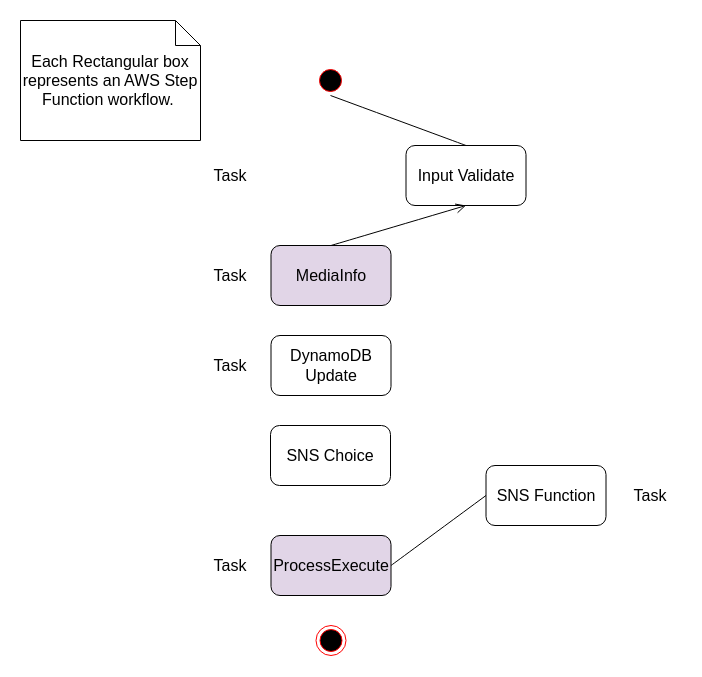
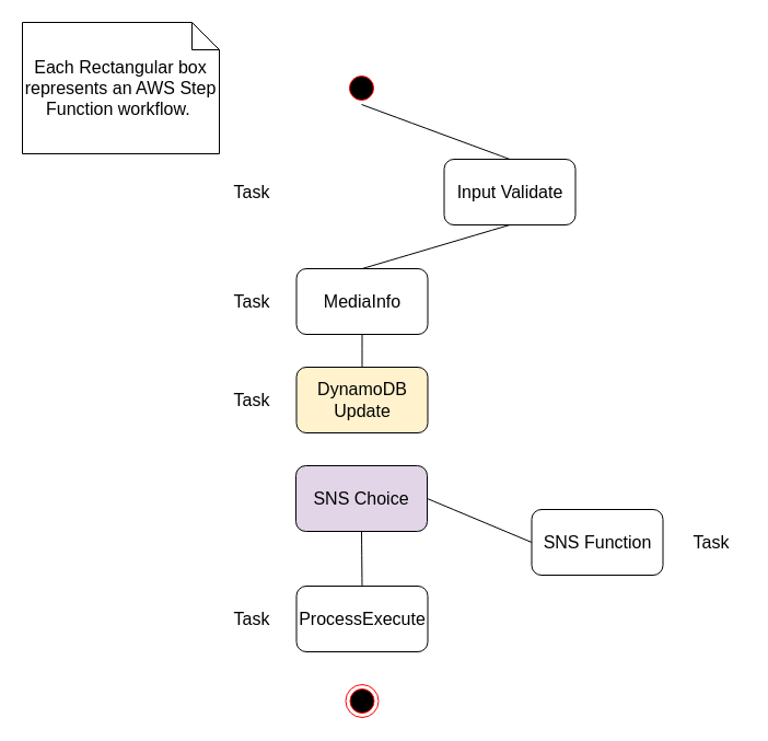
  <mxCell id="0" />
  <mxCell id="1" parent="0" />
  <mxCell id="2" value="Input Validate" style="rounded=1;whiteSpace=wrap;html=1;fontSize=16;" vertex="1" parent="1"><mxGeometry x="405.5" y="145" width="120" height="60" as="geometry" /></mxCell>
- <mxCell id="3" value="MediaInfo" style="rounded=1;whiteSpace=wrap;html=1;fontSize=16;fillColor=#e1d5e7;" vertex="1" parent="1"><mxGeometry x="270.5" y="245" width="120" height="60" as="geometry" /></mxCell>
- <mxCell id="4" value="DynamoDB Update" style="rounded=1;whiteSpace=wrap;html=1;fontSize=16;" vertex="1" parent="1"><mxGeometry x="270.5" y="335" width="120" height="60" as="geometry" /></mxCell>
- <mxCell id="5" value="SNS Choice" style="rounded=1;whiteSpace=wrap;html=1;fontSize=16;" vertex="1" parent="1"><mxGeometry x="270" y="425" width="120" height="60" as="geometry" /></mxCell>
+ <mxCell id="3" value="MediaInfo" style="rounded=1;whiteSpace=wrap;html=1;fontSize=16;" vertex="1" parent="1"><mxGeometry x="270.5" y="245" width="120" height="60" as="geometry" /></mxCell>
+ <mxCell id="4" value="DynamoDB Update" style="rounded=1;whiteSpace=wrap;html=1;fontSize=16;fillColor=#fff2cc;" vertex="1" parent="1"><mxGeometry x="270.5" y="335" width="120" height="60" as="geometry" /></mxCell>
+ <mxCell id="5" value="SNS Choice" style="rounded=1;whiteSpace=wrap;html=1;fontSize=16;fillColor=#e1d5e7;" vertex="1" parent="1"><mxGeometry x="270" y="425" width="120" height="60" as="geometry" /></mxCell>
  <mxCell id="6" value="SNS Function" style="rounded=1;whiteSpace=wrap;html=1;fontSize=16;" vertex="1" parent="1"><mxGeometry x="485.5" y="465" width="120" height="60" as="geometry" /></mxCell>
- <mxCell id="7" value="ProcessExecute" style="rounded=1;whiteSpace=wrap;html=1;fontSize=16;fillColor=#e1d5e7;" vertex="1" parent="1"><mxGeometry x="270.5" y="535" width="120" height="60" as="geometry" /></mxCell>
+ <mxCell id="7" value="ProcessExecute" style="rounded=1;whiteSpace=wrap;html=1;fontSize=16;" vertex="1" parent="1"><mxGeometry x="270.5" y="535" width="120" height="60" as="geometry" /></mxCell>
  <mxCell id="8" value="" style="ellipse;shape=endState;fillColor=#000000;strokeColor=#ff0000" vertex="1" parent="1"><mxGeometry x="315.5" y="625" width="30" height="30" as="geometry" /></mxCell>
- <mxCell id="9" value="" style="endArrow=open;html=1;rounded=0;fontSize=12;startSize=8;endSize=8;curved=1;entryX=0.5;entryY=1;entryDx=0;entryDy=0;exitX=0.5;exitY=0;exitDx=0;exitDy=0;" edge="1" parent="1" source="3" target="2"><mxGeometry width="50" height="50" relative="1" as="geometry"><mxPoint x="365.5" y="335" as="sourcePoint" /><mxPoint x="415.5" y="285" as="targetPoint" /></mxGeometry></mxCell>
- <mxCell id="13" value="" style="endArrow=none;html=1;rounded=0;fontSize=12;startSize=8;endSize=8;curved=1;exitX=1;exitY=0.5;exitDx=0;exitDy=0;entryX=0;entryY=0.5;entryDx=0;entryDy=0;" edge="1" parent="1" source="7" target="6"><mxGeometry width="50" height="50" relative="1" as="geometry"><mxPoint x="365.5" y="435" as="sourcePoint" /><mxPoint x="415.5" y="385" as="targetPoint" /></mxGeometry></mxCell>
+ <mxCell id="9" value="" style="endArrow=none;html=1;rounded=0;fontSize=12;startSize=8;endSize=8;curved=1;entryX=0.5;entryY=1;entryDx=0;entryDy=0;exitX=0.5;exitY=0;exitDx=0;exitDy=0;" edge="1" parent="1" source="3" target="2"><mxGeometry width="50" height="50" relative="1" as="geometry"><mxPoint x="365.5" y="335" as="sourcePoint" /><mxPoint x="415.5" y="285" as="targetPoint" /></mxGeometry></mxCell>
+ <mxCell id="10" value="" style="endArrow=none;html=1;rounded=0;fontSize=12;startSize=8;endSize=8;curved=1;entryX=0.5;entryY=1;entryDx=0;entryDy=0;" edge="1" parent="1" source="4" target="3"><mxGeometry width="50" height="50" relative="1" as="geometry"><mxPoint x="365.5" y="335" as="sourcePoint" /><mxPoint x="415.5" y="285" as="targetPoint" /></mxGeometry></mxCell>
+ <mxCell id="11" value="" style="endArrow=none;html=1;rounded=0;fontSize=12;startSize=8;endSize=8;curved=1;entryX=0.5;entryY=1;entryDx=0;entryDy=0;exitX=0.5;exitY=0;exitDx=0;exitDy=0;" edge="1" parent="1" source="7" target="5"><mxGeometry width="50" height="50" relative="1" as="geometry"><mxPoint x="365.5" y="435" as="sourcePoint" /><mxPoint x="415.5" y="385" as="targetPoint" /></mxGeometry></mxCell>
+ <mxCell id="12" value="" style="endArrow=none;html=1;rounded=0;fontSize=12;startSize=8;endSize=8;curved=1;exitX=1;exitY=0.5;exitDx=0;exitDy=0;entryX=0;entryY=0.5;entryDx=0;entryDy=0;" edge="1" parent="1" source="5" target="6"><mxGeometry width="50" height="50" relative="1" as="geometry"><mxPoint x="365.5" y="435" as="sourcePoint" /><mxPoint x="415.5" y="385" as="targetPoint" /></mxGeometry></mxCell>
  <mxCell id="14" value="" style="endArrow=none;html=1;rounded=0;fontSize=12;startSize=8;endSize=8;curved=1;entryX=0.5;entryY=1;entryDx=0;entryDy=0;exitX=0.5;exitY=0;exitDx=0;exitDy=0;" edge="1" parent="1" source="2" target="15"><mxGeometry width="50" height="50" relative="1" as="geometry"><mxPoint x="365.5" y="335" as="sourcePoint" /><mxPoint x="335.5" y="70" as="targetPoint" /></mxGeometry></mxCell>
  <mxCell id="15" value="" style="ellipse;shape=startState;fillColor=#000000;strokeColor=#ff0000;" vertex="1" parent="1"><mxGeometry x="315" y="65" width="30" height="30" as="geometry" /></mxCell>
  <mxCell id="16" value="Task" style="text;html=1;strokeColor=none;fillColor=none;align=center;verticalAlign=middle;whiteSpace=wrap;rounded=0;fontSize=16;" vertex="1" parent="1"><mxGeometry x="200" y="160" width="60" height="30" as="geometry" /></mxCell>
  <mxCell id="17" value="Task" style="text;html=1;strokeColor=none;fillColor=none;align=center;verticalAlign=middle;whiteSpace=wrap;rounded=0;fontSize=16;" vertex="1" parent="1"><mxGeometry x="200" y="260" width="60" height="30" as="geometry" /></mxCell>
  <mxCell id="18" value="Task" style="text;html=1;strokeColor=none;fillColor=none;align=center;verticalAlign=middle;whiteSpace=wrap;rounded=0;fontSize=16;" vertex="1" parent="1"><mxGeometry x="200" y="350" width="60" height="30" as="geometry" /></mxCell>
  <mxCell id="19" value="Task" style="text;html=1;strokeColor=none;fillColor=none;align=center;verticalAlign=middle;whiteSpace=wrap;rounded=0;fontSize=16;" vertex="1" parent="1"><mxGeometry x="200" y="550" width="60" height="30" as="geometry" /></mxCell>
  <mxCell id="20" value="Task" style="text;html=1;strokeColor=none;fillColor=none;align=center;verticalAlign=middle;whiteSpace=wrap;rounded=0;fontSize=16;" vertex="1" parent="1"><mxGeometry x="620" y="480" width="60" height="30" as="geometry" /></mxCell>
  <mxCell id="21" value="Each Rectangular box represents an AWS Step Function workflow.&amp;nbsp;" style="shape=note2;boundedLbl=1;whiteSpace=wrap;html=1;size=25;verticalAlign=top;align=center;fontSize=16;" vertex="1" parent="1"><mxGeometry x="20" y="20" width="180" height="120" as="geometry" /></mxCell>
